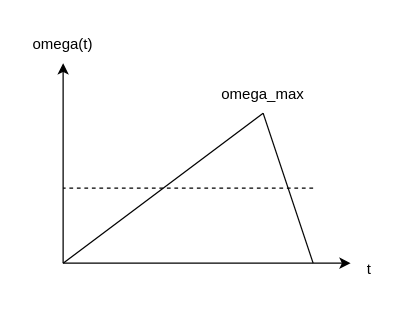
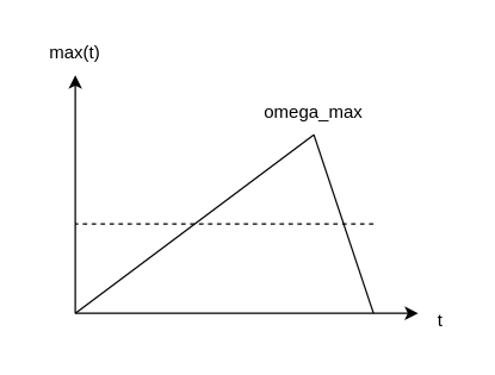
  <mxCell id="0" />
  <mxCell id="1" parent="0" />
  <mxCell id="2" value="" style="endArrow=classic;html=1;rounded=0;endFill=1;" edge="1" parent="1"><mxGeometry width="50" height="50" relative="1" as="geometry"><mxPoint x="50" y="210" as="sourcePoint" /><mxPoint x="280" y="210" as="targetPoint" /><Array as="points"><mxPoint x="100" y="210" /></Array></mxGeometry></mxCell>
  <mxCell id="3" value="" style="endArrow=classic;html=1;rounded=0;endFill=1;" edge="1" parent="1"><mxGeometry width="50" height="50" relative="1" as="geometry"><mxPoint x="50" y="210" as="sourcePoint" /><mxPoint x="50" y="50" as="targetPoint" /></mxGeometry></mxCell>
- <mxCell id="4" value="omega(t)" style="text;html=1;strokeColor=none;fillColor=none;align=center;verticalAlign=middle;whiteSpace=wrap;rounded=0;" vertex="1" parent="1"><mxGeometry x="20" y="20" width="60" height="30" as="geometry" /></mxCell>
+ <mxCell id="4" value="max(t)" style="text;html=1;strokeColor=none;fillColor=none;align=center;verticalAlign=middle;whiteSpace=wrap;rounded=0;" vertex="1" parent="1"><mxGeometry x="20" y="20" width="60" height="30" as="geometry" /></mxCell>
  <mxCell id="5" value="t" style="text;html=1;strokeColor=none;fillColor=none;align=center;verticalAlign=middle;whiteSpace=wrap;rounded=0;" vertex="1" parent="1"><mxGeometry x="280" y="200" width="30" height="30" as="geometry" /></mxCell>
  <mxCell id="6" value="" style="endArrow=none;html=1;rounded=0;" edge="1" parent="1"><mxGeometry width="50" height="50" relative="1" as="geometry"><mxPoint x="50" y="210" as="sourcePoint" /><mxPoint x="210" y="90" as="targetPoint" /></mxGeometry></mxCell>
  <mxCell id="7" value="" style="endArrow=none;html=1;rounded=0;" edge="1" parent="1"><mxGeometry width="50" height="50" relative="1" as="geometry"><mxPoint x="210" y="90" as="sourcePoint" /><mxPoint x="250" y="210" as="targetPoint" /></mxGeometry></mxCell>
  <mxCell id="8" value="" style="endArrow=none;dashed=1;html=1;rounded=0;" edge="1" parent="1"><mxGeometry width="50" height="50" relative="1" as="geometry"><mxPoint x="250" y="150" as="sourcePoint" /><mxPoint x="50" y="150" as="targetPoint" /></mxGeometry></mxCell>
  <mxCell id="9" value="omega_max" style="text;html=1;strokeColor=none;fillColor=none;align=center;verticalAlign=middle;whiteSpace=wrap;rounded=0;" vertex="1" parent="1"><mxGeometry x="180" y="60" width="60" height="30" as="geometry" /></mxCell>
